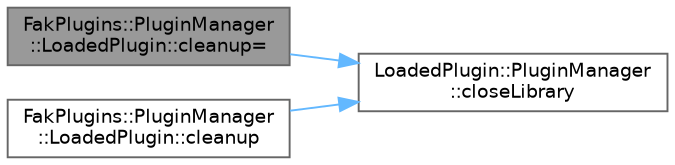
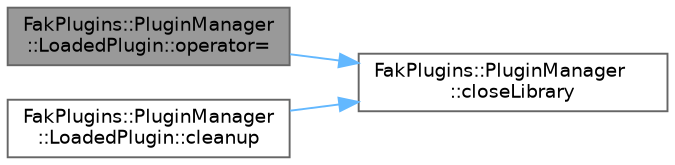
  digraph {
    rankdir=LR
    node [color=grey40 fillcolor=white fontname=Helvetica fontsize=10 shape=box style=filled]
    edge [color=steelblue1 fontname=Helvetica fontsize=10 labelfontname=Helvetica labelfontsize=10 style=solid]
-   n1 [color=gray40 fillcolor=grey60 fontcolor=black height=0.2 label="FakPlugins::PluginManager\l::LoadedPlugin::cleanup=" width=0.4]
-   n2 [height=0.2 label="LoadedPlugin::PluginManager\l::closeLibrary" width=0.4]
+   n1 [color=gray40 fillcolor=grey60 fontcolor=black height=0.2 label="FakPlugins::PluginManager\l::LoadedPlugin::operator=" width=0.4]
+   n2 [height=0.2 label="FakPlugins::PluginManager\l::closeLibrary" width=0.4]
    n3 [height=0.2 label="FakPlugins::PluginManager\l::LoadedPlugin::cleanup" width=0.4]
    n1 -> n2
    n3 -> n2
  }
